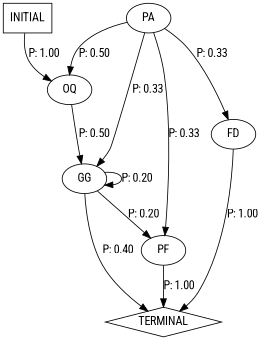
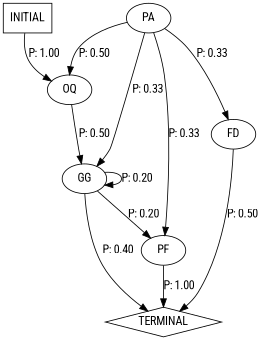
  digraph {
    fontname="Roboto Condensed"
    node [fontname="Roboto Condensed"]
    edge [fontname="Roboto Condensed"]
    n1 [label=FD]
    n2 [label=TERMINAL shape=diamond]
    n3 [label=GG]
    n4 [label=PF]
    n5 [label=OQ]
    n6 [label=PA]
    n7 [label=INITIAL shape=box]
-   n1 -> n2 [label="P: 1.00"]
+   n1 -> n2 [label="P: 0.50"]
    n3 -> n2 [label="P: 0.40"]
    n3 -> n3 [label="P: 0.20"]
    n3 -> n4 [label="P: 0.20"]
    n4 -> n2 [label="P: 1.00"]
    n5 -> n3 [label="P: 0.50"]
    n6 -> n1 [label="P: 0.33"]
    n6 -> n3 [label="P: 0.33"]
    n6 -> n4 [label="P: 0.33"]
    n6 -> n5 [label="P: 0.50"]
    n7 -> n5 [label="P: 1.00"]
  }
